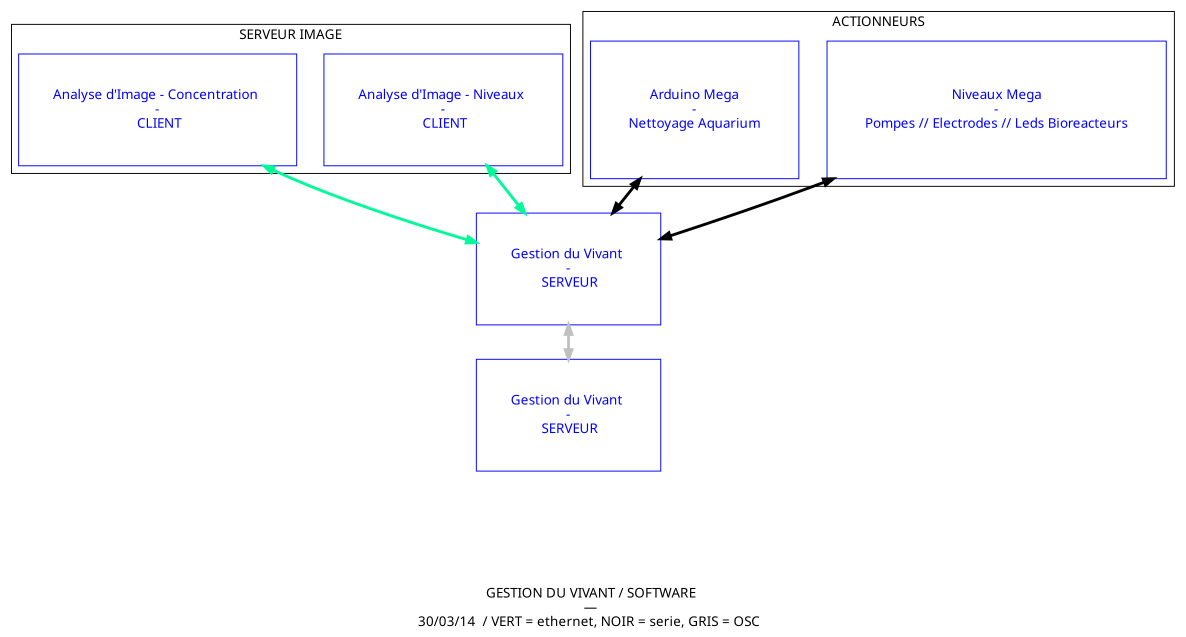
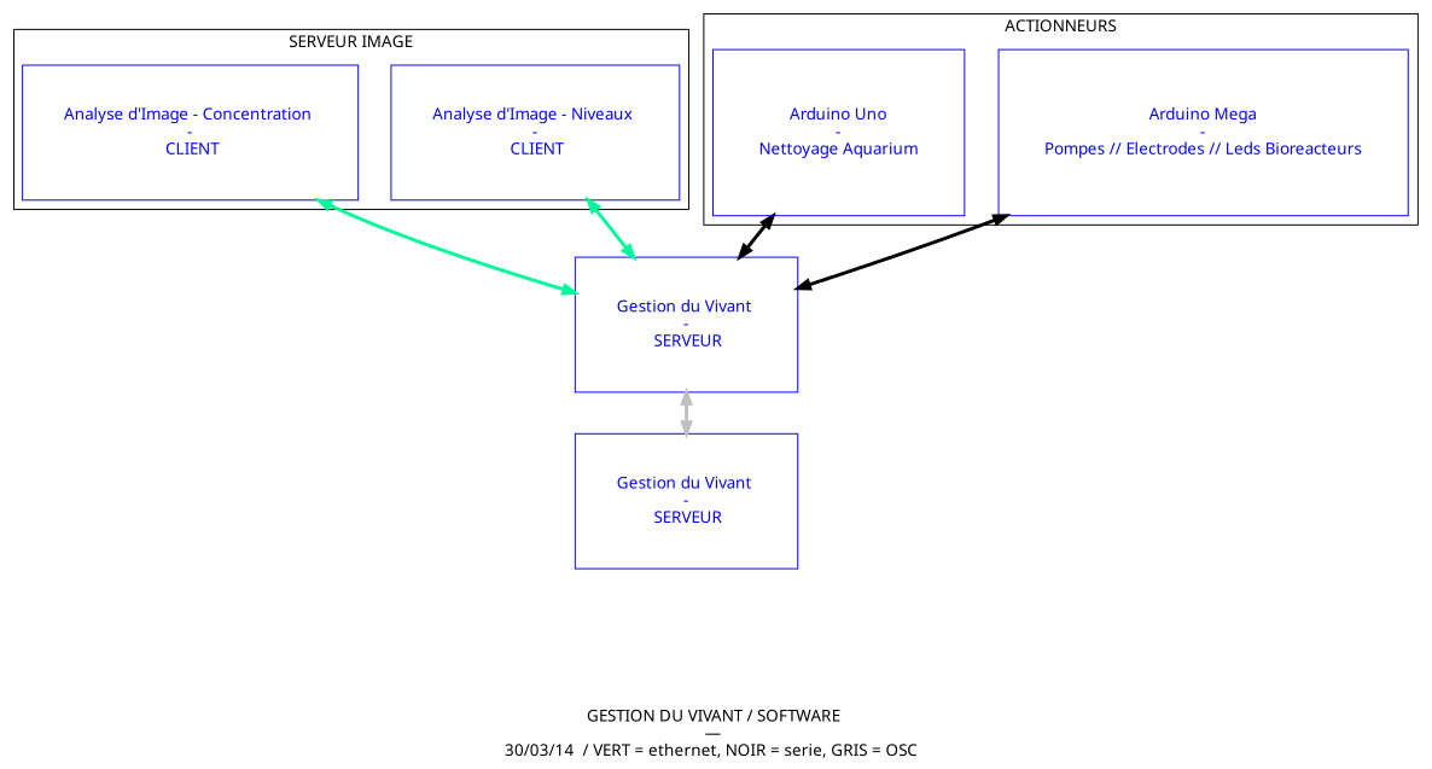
  digraph {
    fontname=myriadpro
    fontsize=14
    label="\n\nGESTION DU VIVANT / SOFTWARE \n— \n30/03/14  / VERT = ethernet, NOIR = serie, GRIS = OSC  "
    nodesep=.4
    rankdir=TP
    node [color=blue fontcolor=blue fontname=myriadpro fontsize=14 margin=0.5 shape=box]
    edge [color=mediumspringgreen dir=both fontname=monaco fontsize=10 penwidth=3]
    n1 [label="Analyse d'Image - Niveaux \n - \n CLIENT"]
    n2 [label="Analyse d'Image - Concentration \n - \n CLIENT"]
-   n3 [height=2 label="Niveaux Mega\n - \n Pompes // Electrodes // Leds Bioreacteurs " width=1]
-   n4 [height=2 label="Arduino Mega\n - \n Nettoyage Aquarium " width=1]
+   n3 [height=2 label="Arduino Mega\n - \n Pompes // Electrodes // Leds Bioreacteurs " width=1]
+   n4 [height=2 label="Arduino Uno\n - \n Nettoyage Aquarium " width=1]
    n5 [label="Gestion du Vivant \n - \n SERVEUR"]
    n6 [label="Gestion du Vivant \n - \n SERVEUR"]
    subgraph sub_1 {
      n5
      n6
      subgraph cluster_2 {
        label="SERVEUR IMAGE"
        n1
        n2
      }
      subgraph cluster_3 {
        label=ACTIONNEURS
        n3
        n4
      }
    }
    subgraph sub_4 {
      n1
      n2
      n3
      n4
      n5
      n6
    }
    n1 -> n5
    n2 -> n5
    n3 -> n5 [color=mediumspringgrey]
    n4 -> n5 [color=mediumspringgrey]
    n5 -> n6 [color=grey]
  }
